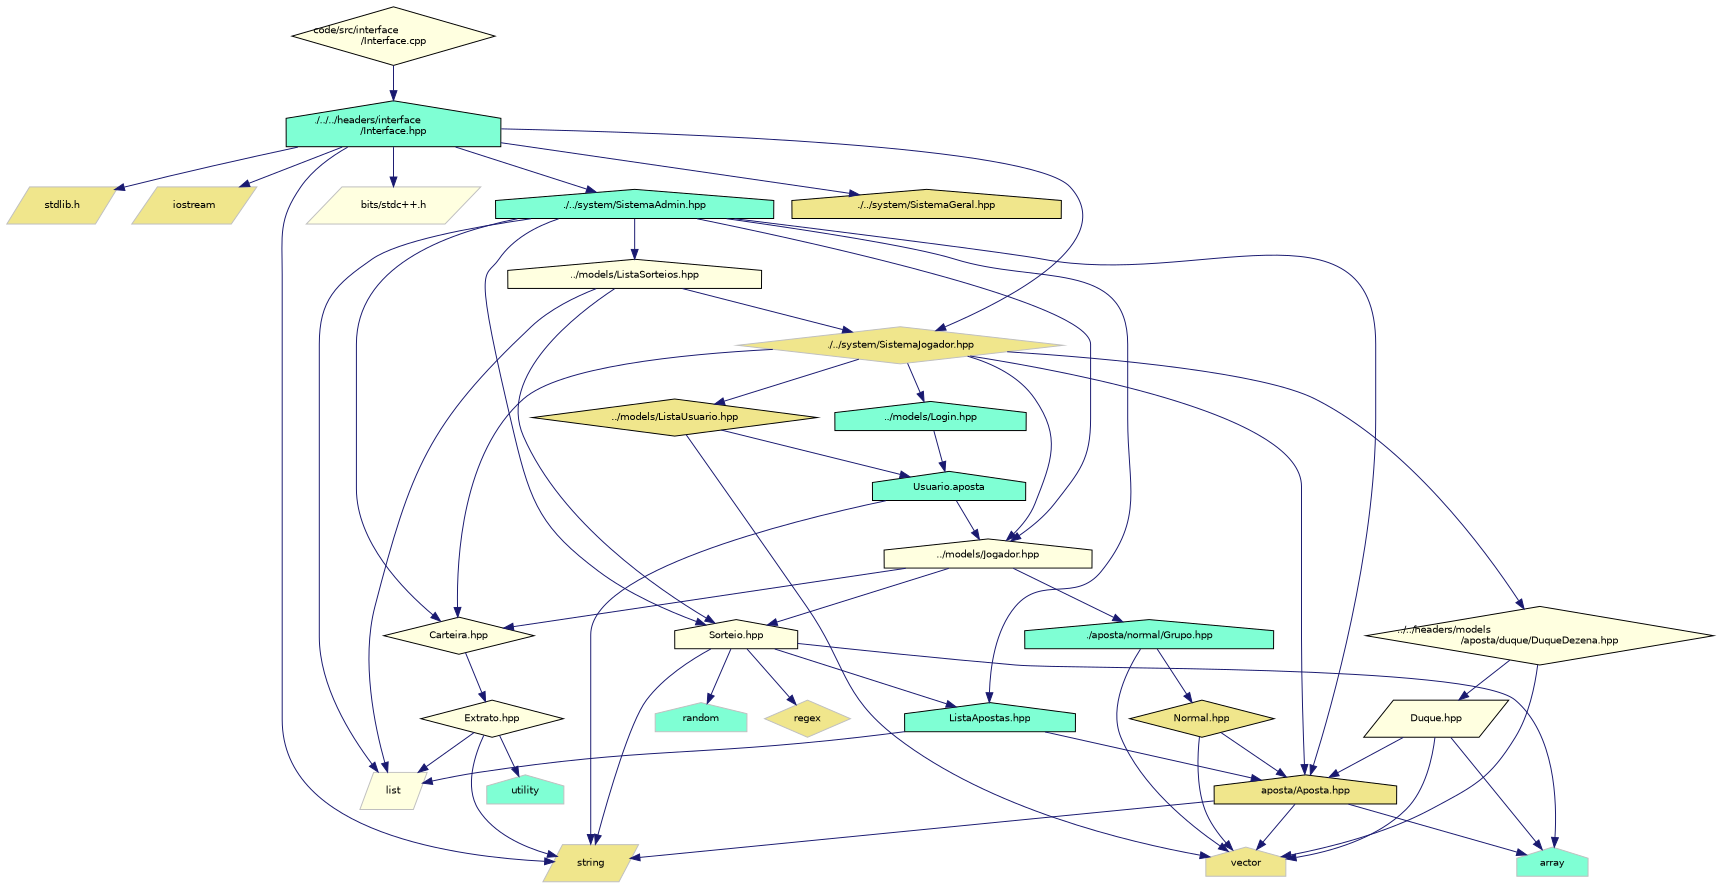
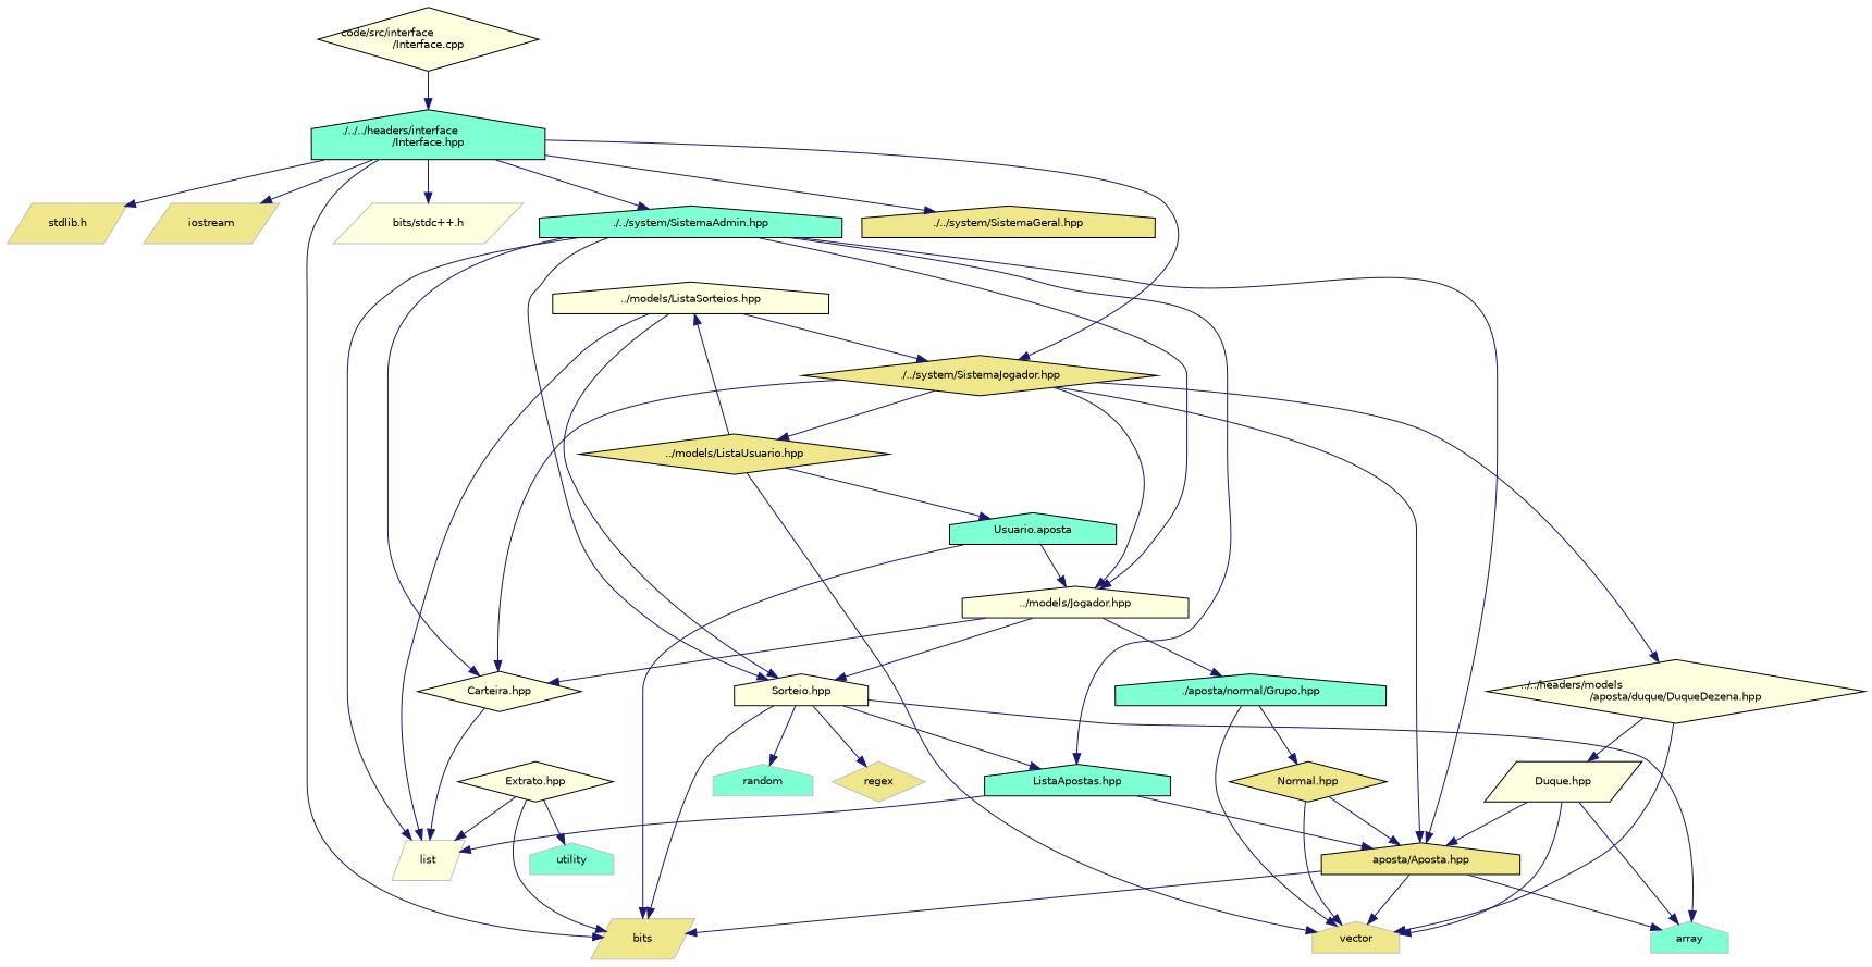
  digraph {
    node [color=black fillcolor=lightyellow fontname=Helvetica fontsize=10 shape=house style=filled]
    edge [color=midnightblue fontname=Helvetica fontsize=10 labelfontname=Helvetica labelfontsize=10 style=solid]
    n1 [fontcolor=black height=0.2 label="code/src/interface\l/Interface.cpp" shape=diamond width=0.4]
    n2 [fillcolor=aquamarine height=0.2 label="./../../headers/interface\l/Interface.hpp" width=0.4]
    n3 [color=grey75 fillcolor=khaki height=0.2 label="stdlib.h" shape=parallelogram width=0.4]
    n4 [color=grey75 fillcolor=khaki height=0.2 label=iostream shape=parallelogram width=0.4]
-   n5 [color=grey75 fillcolor=khaki height=0.2 label=string shape=parallelogram width=0.4]
+   n5 [color=grey75 fillcolor=khaki height=0.2 label=bits shape=parallelogram width=0.4]
    n6 [color=grey75 height=0.2 label="bits/stdc++.h" shape=parallelogram width=0.4]
    n7 [fillcolor=aquamarine height=0.2 label="./../system/SistemaAdmin.hpp" width=0.4]
    n8 [fillcolor=khaki height=0.2 label="./../system/SistemaGeral.hpp" width=0.4]
-   n9 [color=grey75 fillcolor=khaki height=0.2 label="./../system/SistemaJogador.hpp" shape=diamond width=0.4]
+   n9 [fillcolor=khaki height=0.2 label="./../system/SistemaJogador.hpp" shape=diamond width=0.4]
    n10 [height=0.2 label="../models/ListaSorteios.hpp" width=0.4]
    n11 [height=0.2 label="Sorteio.hpp" width=0.4]
    n12 [fillcolor=aquamarine height=0.2 label="ListaApostas.hpp" width=0.4]
    n13 [fillcolor=khaki height=0.2 label="aposta/Aposta.hpp" width=0.4]
    n14 [color=grey75 height=0.2 label=list shape=parallelogram width=0.4]
    n15 [height=0.2 label="../models/Jogador.hpp" width=0.4]
    n16 [height=0.2 label="Carteira.hpp" shape=diamond width=0.4]
    n17 [fillcolor=khaki height=0.2 label="../models/ListaUsuario.hpp" shape=diamond width=0.4]
    n18 [height=0.2 label="../../headers/models\l/aposta/duque/DuqueDezena.hpp" shape=diamond width=0.4]
-   n19 [fillcolor=aquamarine height=0.2 label="../models/Login.hpp" width=0.4]
    n20 [color=grey75 fillcolor=aquamarine height=0.2 label=array width=0.4]
    n21 [color=grey75 fillcolor=aquamarine height=0.2 label=random width=0.4]
    n22 [color=grey75 fillcolor=khaki height=0.2 label=regex shape=diamond width=0.4]
    n23 [color=grey75 fillcolor=khaki height=0.2 label=vector width=0.4]
    n24 [fillcolor=aquamarine height=0.2 label="./aposta/normal/Grupo.hpp" width=0.4]
    n25 [height=0.2 label="Extrato.hpp" shape=diamond width=0.4]
    n26 [fillcolor=khaki height=0.2 label="Normal.hpp" shape=diamond width=0.4]
    n27 [color=grey75 fillcolor=aquamarine height=0.2 label=utility width=0.4]
    n28 [fillcolor=aquamarine height=0.2 label="Usuario.aposta" width=0.4]
    n29 [height=0.2 label="Duque.hpp" shape=parallelogram width=0.4]
    n1 -> n2
    n2 -> n3
    n2 -> n4
    n2 -> n5
    n2 -> n6
    n2 -> n7
    n2 -> n8
    n2 -> n9
-   n7 -> n10
+   n17 -> n10
    n7 -> n11
    n7 -> n12
    n7 -> n13
    n7 -> n14
    n7 -> n15
    n7 -> n16
    n9 -> n13
    n9 -> n15
    n9 -> n16
    n9 -> n17
    n9 -> n18
-   n9 -> n19
    n10 -> n9
    n10 -> n11
    n10 -> n14
    n11 -> n5
    n11 -> n12
    n11 -> n20
    n11 -> n21
    n11 -> n22
    n12 -> n13
    n12 -> n14
    n13 -> n5
    n13 -> n20
    n13 -> n23
    n15 -> n11
    n15 -> n16
    n15 -> n24
-   n16 -> n25
+   n16 -> n14
    n17 -> n23
    n17 -> n28
    n18 -> n23
    n18 -> n29
-   n19 -> n28
    n24 -> n23
    n24 -> n26
    n25 -> n5
    n25 -> n14
    n25 -> n27
    n26 -> n13
    n26 -> n23
    n28 -> n5
    n28 -> n15
    n29 -> n13
    n29 -> n20
    n29 -> n23
  }
